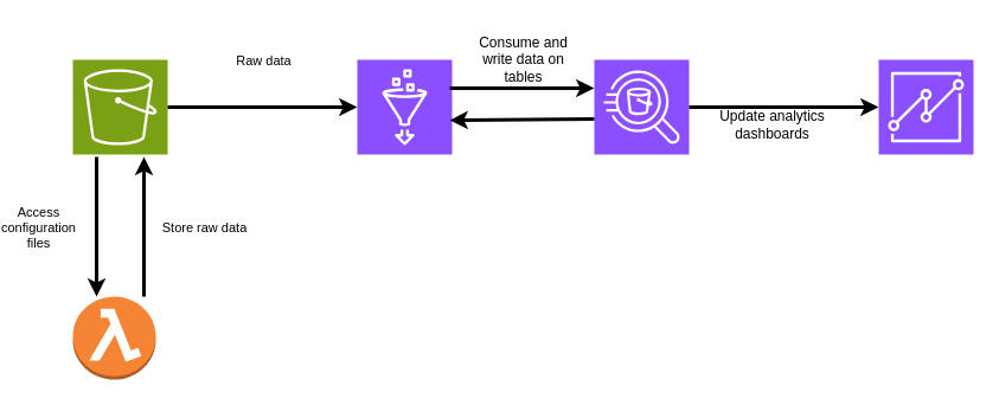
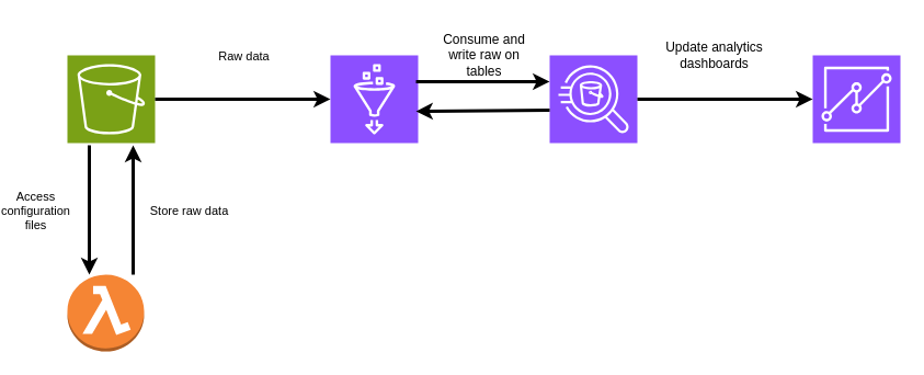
  <mxCell id="0" />
  <mxCell id="1" parent="0" />
  <mxCell id="2" value="" style="group" vertex="1" connectable="0" parent="1"><mxGeometry x="20" y="20" width="760" height="300" as="geometry" /></mxCell>
  <mxCell id="3" value="" style="outlineConnect=0;dashed=0;verticalLabelPosition=bottom;verticalAlign=top;align=center;html=1;shape=mxgraph.aws3.lambda_function;fillColor=#F58534;gradientColor=none;" vertex="1" parent="2"><mxGeometry y="230" width="70" height="70" as="geometry" /></mxCell>
  <mxCell id="4" value="" style="sketch=0;points=[[0,0,0],[0.25,0,0],[0.5,0,0],[0.75,0,0],[1,0,0],[0,1,0],[0.25,1,0],[0.5,1,0],[0.75,1,0],[1,1,0],[0,0.25,0],[0,0.5,0],[0,0.75,0],[1,0.25,0],[1,0.5,0],[1,0.75,0]];outlineConnect=0;fontColor=#232F3E;fillColor=#7AA116;strokeColor=#ffffff;dashed=0;verticalLabelPosition=bottom;verticalAlign=top;align=center;html=1;fontSize=12;fontStyle=0;aspect=fixed;shape=mxgraph.aws4.resourceIcon;resIcon=mxgraph.aws4.s3;" vertex="1" parent="2"><mxGeometry y="30" width="80" height="80" as="geometry" /></mxCell>
  <mxCell id="5" value="" style="sketch=0;points=[[0,0,0],[0.25,0,0],[0.5,0,0],[0.75,0,0],[1,0,0],[0,1,0],[0.25,1,0],[0.5,1,0],[0.75,1,0],[1,1,0],[0,0.25,0],[0,0.5,0],[0,0.75,0],[1,0.25,0],[1,0.5,0],[1,0.75,0]];outlineConnect=0;fontColor=#232F3E;fillColor=#8C4FFF;strokeColor=#ffffff;dashed=0;verticalLabelPosition=bottom;verticalAlign=top;align=center;html=1;fontSize=12;fontStyle=0;aspect=fixed;shape=mxgraph.aws4.resourceIcon;resIcon=mxgraph.aws4.glue;" vertex="1" parent="2"><mxGeometry x="240" y="30" width="80" height="80" as="geometry" /></mxCell>
  <mxCell id="6" value="" style="sketch=0;points=[[0,0,0],[0.25,0,0],[0.5,0,0],[0.75,0,0],[1,0,0],[0,1,0],[0.25,1,0],[0.5,1,0],[0.75,1,0],[1,1,0],[0,0.25,0],[0,0.5,0],[0,0.75,0],[1,0.25,0],[1,0.5,0],[1,0.75,0]];outlineConnect=0;fontColor=#232F3E;fillColor=#8C4FFF;strokeColor=#ffffff;dashed=0;verticalLabelPosition=bottom;verticalAlign=top;align=center;html=1;fontSize=12;fontStyle=0;aspect=fixed;shape=mxgraph.aws4.resourceIcon;resIcon=mxgraph.aws4.athena;" vertex="1" parent="2"><mxGeometry x="440" y="30" width="80" height="80" as="geometry" /></mxCell>
  <mxCell id="7" value="" style="endArrow=classic;html=1;rounded=0;entryX=0.5;entryY=0;entryDx=0;entryDy=0;entryPerimeter=0;exitX=0.5;exitY=1;exitDx=0;exitDy=0;exitPerimeter=0;jumpSize=11;strokeWidth=3;" edge="1" parent="2"><mxGeometry width="50" height="50" relative="1" as="geometry"><mxPoint x="20" y="112" as="sourcePoint" /><mxPoint x="20" y="230" as="targetPoint" /></mxGeometry></mxCell>
  <mxCell id="8" value="Access &lt;br&gt;configuration&lt;br&gt;files" style="edgeLabel;html=1;align=center;verticalAlign=middle;resizable=0;points=[];" vertex="1" connectable="0" parent="7"><mxGeometry relative="1" as="geometry"><mxPoint x="-50" as="offset" /></mxGeometry></mxCell>
  <mxCell id="9" value="" style="endArrow=classic;html=1;rounded=0;entryX=0;entryY=0.5;entryDx=0;entryDy=0;entryPerimeter=0;jumpSize=11;strokeWidth=3;" edge="1" parent="2" target="5"><mxGeometry width="50" height="50" relative="1" as="geometry"><mxPoint x="80" y="70" as="sourcePoint" /><mxPoint x="170" y="88" as="targetPoint" /></mxGeometry></mxCell>
  <mxCell id="10" value="Raw data" style="edgeLabel;html=1;align=center;verticalAlign=middle;resizable=0;points=[];" vertex="1" connectable="0" parent="9"><mxGeometry relative="1" as="geometry"><mxPoint y="-40" as="offset" /></mxGeometry></mxCell>
  <mxCell id="11" value="" style="endArrow=classic;html=1;rounded=0;jumpSize=11;strokeWidth=3;" edge="1" parent="2"><mxGeometry width="50" height="50" relative="1" as="geometry"><mxPoint x="318" y="54" as="sourcePoint" /><mxPoint x="440" y="54" as="targetPoint" /></mxGeometry></mxCell>
  <mxCell id="12" value="" style="endArrow=classic;html=1;rounded=0;jumpSize=11;strokeWidth=3;" edge="1" parent="2"><mxGeometry width="50" height="50" relative="1" as="geometry"><mxPoint x="440" y="80" as="sourcePoint" /><mxPoint x="318" y="81" as="targetPoint" /></mxGeometry></mxCell>
  <mxCell id="13" value="" style="sketch=0;points=[[0,0,0],[0.25,0,0],[0.5,0,0],[0.75,0,0],[1,0,0],[0,1,0],[0.25,1,0],[0.5,1,0],[0.75,1,0],[1,1,0],[0,0.25,0],[0,0.5,0],[0,0.75,0],[1,0.25,0],[1,0.5,0],[1,0.75,0]];outlineConnect=0;fontColor=#232F3E;fillColor=#8C4FFF;strokeColor=#ffffff;dashed=0;verticalLabelPosition=bottom;verticalAlign=top;align=center;html=1;fontSize=12;fontStyle=0;aspect=fixed;shape=mxgraph.aws4.resourceIcon;resIcon=mxgraph.aws4.quicksight;" vertex="1" parent="2"><mxGeometry x="680" y="30" width="80" height="80" as="geometry" /></mxCell>
  <mxCell id="14" value="" style="endArrow=classic;html=1;rounded=0;jumpSize=11;strokeWidth=3;entryX=0;entryY=0.5;entryDx=0;entryDy=0;entryPerimeter=0;exitX=1;exitY=0.5;exitDx=0;exitDy=0;exitPerimeter=0;" edge="1" parent="2" source="6" target="13"><mxGeometry width="50" height="50" relative="1" as="geometry"><mxPoint x="480" y="110" as="sourcePoint" /><mxPoint x="480" y="270" as="targetPoint" /></mxGeometry></mxCell>
  <mxCell id="15" value="" style="endArrow=classic;html=1;rounded=0;entryX=0.5;entryY=0;entryDx=0;entryDy=0;entryPerimeter=0;exitX=0.5;exitY=1;exitDx=0;exitDy=0;exitPerimeter=0;jumpSize=11;strokeWidth=3;" edge="1" parent="2"><mxGeometry width="50" height="50" relative="1" as="geometry"><mxPoint x="60" y="230" as="sourcePoint" /><mxPoint x="60" y="112" as="targetPoint" /></mxGeometry></mxCell>
  <mxCell id="16" value="Store raw data" style="edgeLabel;html=1;align=center;verticalAlign=middle;resizable=0;points=[];" vertex="1" connectable="0" parent="15"><mxGeometry relative="1" as="geometry"><mxPoint x="50" as="offset" /></mxGeometry></mxCell>
- <mxCell id="17" value="Consume and&lt;br&gt;write data on&lt;br&gt;tables" style="text;html=1;align=center;verticalAlign=middle;resizable=0;points=[];autosize=1;strokeColor=none;fillColor=none;" vertex="1" parent="2"><mxGeometry x="330" width="100" height="60" as="geometry" /></mxCell>
- <mxCell id="18" value="Update analytics&lt;br&gt;&lt;div&gt;dashboards&lt;/div&gt;" style="text;html=1;align=center;verticalAlign=middle;resizable=0;points=[];autosize=1;strokeColor=none;fillColor=none;" vertex="1" parent="2"><mxGeometry x="535" y="65" width="110" height="40" as="geometry" /></mxCell>
+ <mxCell id="17" value="Consume and&lt;br&gt;write raw on&lt;br&gt;tables" style="text;html=1;align=center;verticalAlign=middle;resizable=0;points=[];autosize=1;strokeColor=none;fillColor=none;" vertex="1" parent="2"><mxGeometry x="330" width="100" height="60" as="geometry" /></mxCell>
+ <mxCell id="18" value="Update analytics&lt;br&gt;&lt;div&gt;dashboards&lt;/div&gt;" style="text;html=1;align=center;verticalAlign=middle;resizable=0;points=[];autosize=1;strokeColor=none;fillColor=none;" vertex="1" parent="2"><mxGeometry x="535" y="10" width="110" height="40" as="geometry" /></mxCell>
